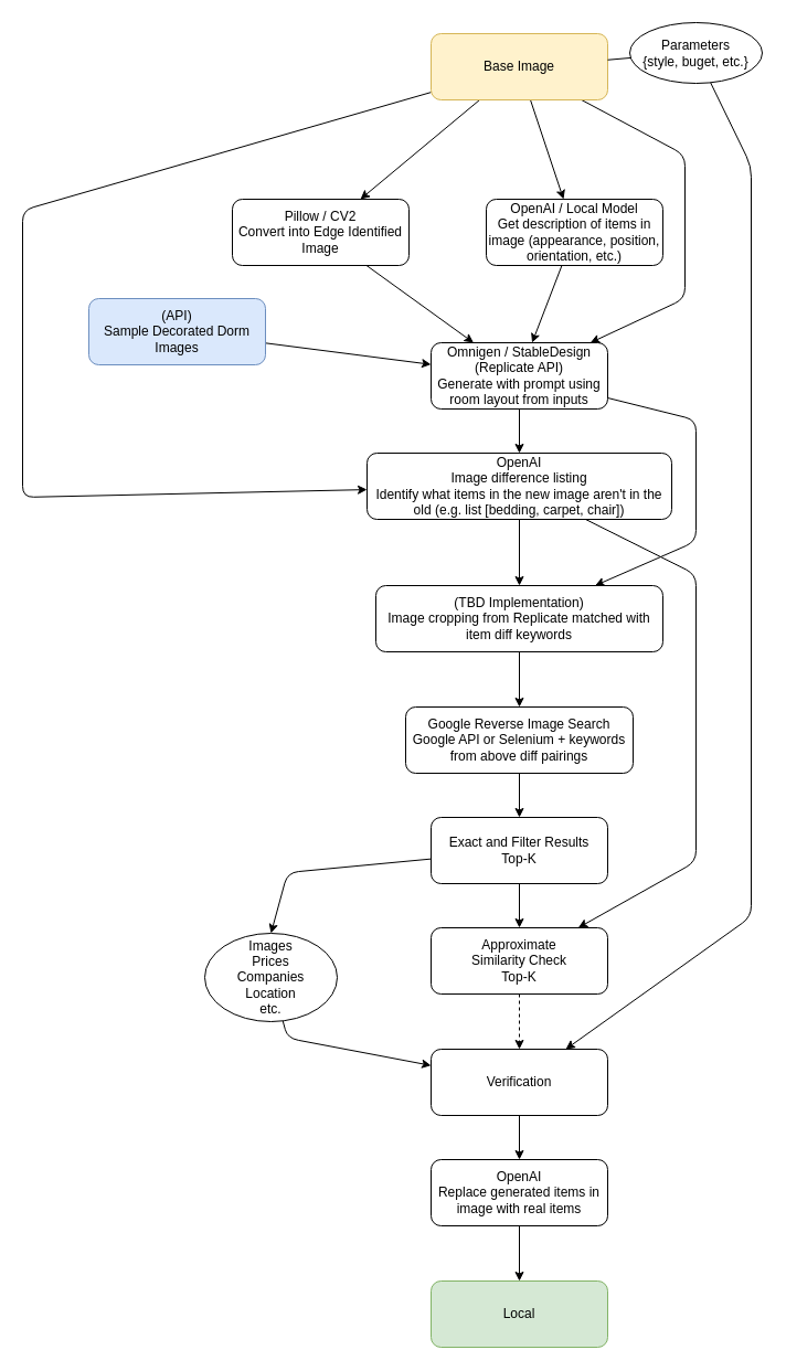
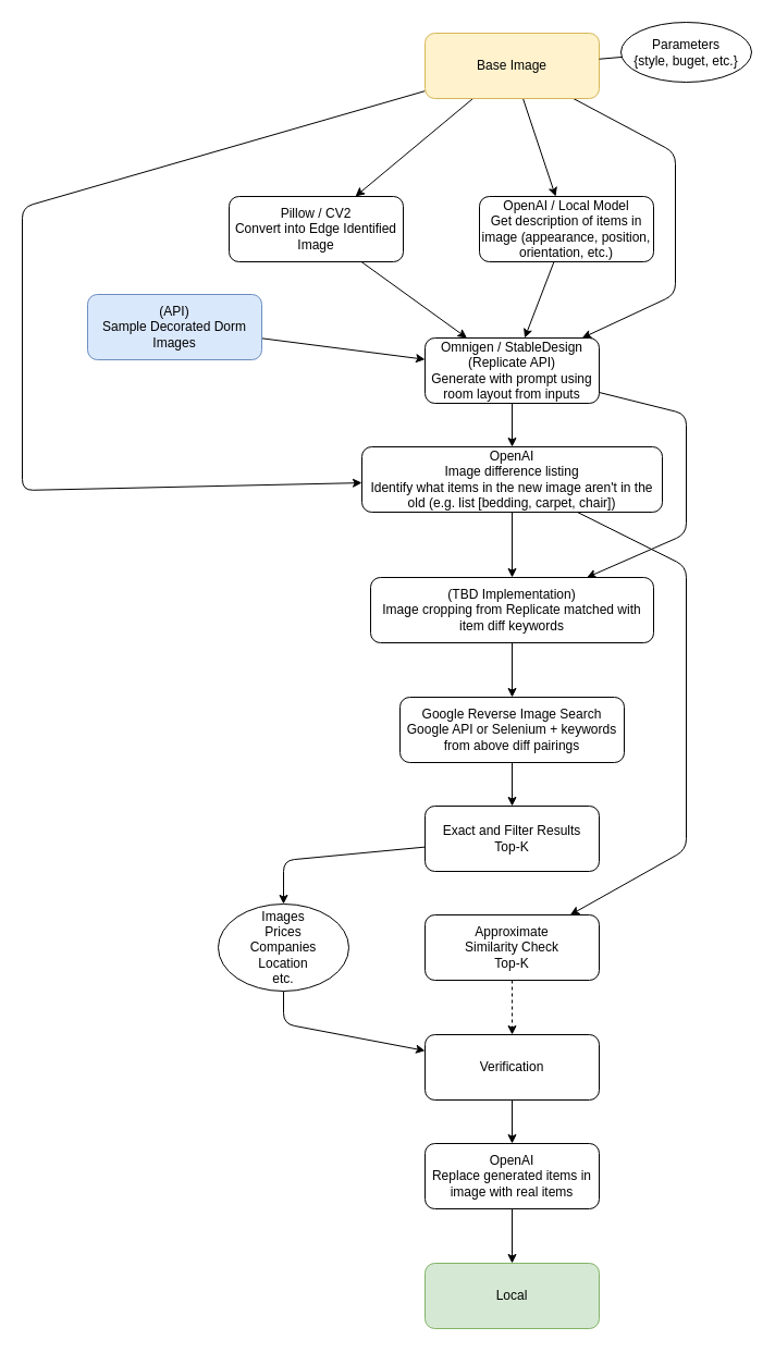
  <mxCell id="0" />
  <mxCell id="1" parent="0" />
  <mxCell id="2" style="edgeStyle=none;html=1;" parent="1" source="6" target="25" edge="1"><mxGeometry relative="1" as="geometry" /></mxCell>
  <mxCell id="3" style="edgeStyle=none;html=1;" parent="1" source="6" target="27" edge="1"><mxGeometry relative="1" as="geometry" /></mxCell>
  <mxCell id="4" style="edgeStyle=none;html=1;" parent="1" source="6" target="30" edge="1"><mxGeometry relative="1" as="geometry"><Array as="points"><mxPoint x="620" y="140" /><mxPoint x="620" y="270" /></Array></mxGeometry></mxCell>
  <mxCell id="5" style="edgeStyle=none;html=1;" parent="1" source="6" target="35" edge="1"><mxGeometry relative="1" as="geometry"><Array as="points"><mxPoint x="20" y="190" /><mxPoint x="20" y="450" /></Array></mxGeometry></mxCell>
  <mxCell id="6" value="Base Image" style="rounded=1;whiteSpace=wrap;html=1;fillColor=#fff2cc;strokeColor=#d6b656;" parent="1" vertex="1"><mxGeometry x="390" y="30" width="160" height="60" as="geometry" /></mxCell>
  <mxCell id="7" style="edgeStyle=none;html=1;" parent="1" source="8" target="11" edge="1"><mxGeometry relative="1" as="geometry" /></mxCell>
  <mxCell id="8" value="Google Reverse Image Search&lt;div&gt;Google API or Selenium + keywords from above diff pairings&lt;/div&gt;" style="rounded=1;whiteSpace=wrap;html=1;" parent="1" vertex="1"><mxGeometry x="367" y="640" width="206" height="60" as="geometry" /></mxCell>
  <mxCell id="9" style="edgeStyle=none;html=1;entryX=0.5;entryY=0;entryDx=0;entryDy=0;" parent="1" source="11" target="13" edge="1"><mxGeometry relative="1" as="geometry"><Array as="points"><mxPoint x="260" y="790" /></Array></mxGeometry></mxCell>
- <mxCell id="10" style="edgeStyle=none;html=1;" parent="1" source="11" target="15" edge="1"><mxGeometry relative="1" as="geometry" /></mxCell>
  <mxCell id="11" value="Exact and Filter Results&lt;div&gt;&lt;span style=&quot;background-color: transparent;&quot;&gt;Top-K&lt;/span&gt;&lt;br&gt;&lt;/div&gt;" style="rounded=1;whiteSpace=wrap;html=1;" parent="1" vertex="1"><mxGeometry x="390" y="740" width="160" height="60" as="geometry" /></mxCell>
  <mxCell id="12" style="edgeStyle=none;html=1;" parent="1" source="13" target="17" edge="1"><mxGeometry relative="1" as="geometry"><Array as="points"><mxPoint x="260" y="940" /></Array></mxGeometry></mxCell>
- <mxCell id="13" value="Images&lt;div&gt;Prices&lt;/div&gt;&lt;div&gt;Companies&lt;/div&gt;&lt;div&gt;Location&lt;/div&gt;&lt;div&gt;etc.&lt;/div&gt;" style="ellipse;whiteSpace=wrap;html=1;" parent="1" vertex="1"><mxGeometry x="185" y="845" width="120" height="80" as="geometry" /></mxCell>
+ <mxCell id="13" value="Images&lt;div&gt;Prices&lt;/div&gt;&lt;div&gt;Companies&lt;/div&gt;&lt;div&gt;Location&lt;/div&gt;&lt;div&gt;etc.&lt;/div&gt;" style="ellipse;whiteSpace=wrap;html=1;" parent="1" vertex="1"><mxGeometry x="200" y="830" width="120" height="80" as="geometry" /></mxCell>
  <mxCell id="14" style="edgeStyle=none;html=1;dashed=1;" parent="1" source="15" target="17" edge="1"><mxGeometry relative="1" as="geometry" /></mxCell>
  <mxCell id="15" value="&lt;div&gt;Approximate&lt;/div&gt;&lt;div&gt;Similarity Check&lt;br&gt;Top-K&lt;/div&gt;" style="rounded=1;whiteSpace=wrap;html=1;" parent="1" vertex="1"><mxGeometry x="390" y="840" width="160" height="60" as="geometry" /></mxCell>
  <mxCell id="16" style="edgeStyle=none;html=1;" parent="1" source="17" target="22" edge="1"><mxGeometry relative="1" as="geometry" /></mxCell>
  <mxCell id="17" value="&lt;div&gt;Verification&lt;/div&gt;" style="rounded=1;whiteSpace=wrap;html=1;" parent="1" vertex="1"><mxGeometry x="390" y="950" width="160" height="60" as="geometry" /></mxCell>
  <mxCell id="18" style="edgeStyle=none;html=1;endArrow=none;endFill=0;" parent="1" source="20" target="6" edge="1"><mxGeometry relative="1" as="geometry" /></mxCell>
- <mxCell id="19" style="edgeStyle=none;html=1;" parent="1" source="20" target="17" edge="1"><mxGeometry relative="1" as="geometry"><Array as="points"><mxPoint x="680" y="150" /><mxPoint x="680" y="830" /></Array></mxGeometry></mxCell>
  <mxCell id="20" value="Parameters&lt;div&gt;{style, buget, etc.}&lt;/div&gt;" style="ellipse;whiteSpace=wrap;html=1;" parent="1" vertex="1"><mxGeometry x="570" y="20" width="120" height="55" as="geometry" /></mxCell>
  <mxCell id="21" style="edgeStyle=none;html=1;" parent="1" source="22" target="23" edge="1"><mxGeometry relative="1" as="geometry" /></mxCell>
  <mxCell id="22" value="OpenAI&lt;div&gt;Replace generated items in image with real items&lt;/div&gt;" style="rounded=1;whiteSpace=wrap;html=1;" parent="1" vertex="1"><mxGeometry x="390" y="1050" width="160" height="60" as="geometry" /></mxCell>
  <mxCell id="23" value="Local" style="rounded=1;whiteSpace=wrap;html=1;fillColor=#d5e8d4;strokeColor=#82b366;" parent="1" vertex="1"><mxGeometry x="390" y="1160" width="160" height="60" as="geometry" /></mxCell>
  <mxCell id="24" style="edgeStyle=none;html=1;" parent="1" source="25" target="30" edge="1"><mxGeometry relative="1" as="geometry" /></mxCell>
  <mxCell id="25" value="&lt;span style=&quot;color: rgb(0, 0, 0);&quot;&gt;Pillow / CV2&lt;/span&gt;&lt;div style=&quot;scrollbar-color: light-dark(#e2e2e2, #4b4b4b)&lt;br/&gt;&#09;&#09;&#09;&#09;&#09;light-dark(#fbfbfb, var(--dark-panel-color));&quot;&gt;Convert into Edge Identified Image&lt;/div&gt;&lt;div&gt;&lt;/div&gt;" style="rounded=1;whiteSpace=wrap;html=1;" parent="1" vertex="1"><mxGeometry x="210" y="180" width="160" height="60" as="geometry" /></mxCell>
  <mxCell id="26" style="edgeStyle=none;html=1;" parent="1" source="27" target="30" edge="1"><mxGeometry relative="1" as="geometry" /></mxCell>
  <mxCell id="27" value="OpenAI / Local Model&lt;div&gt;Get description of items in image (appearance, position, orientation, etc.)&lt;/div&gt;" style="rounded=1;whiteSpace=wrap;html=1;" parent="1" vertex="1"><mxGeometry x="440" y="180" width="160" height="60" as="geometry" /></mxCell>
  <mxCell id="28" style="edgeStyle=none;html=1;" parent="1" source="30" target="35" edge="1"><mxGeometry relative="1" as="geometry" /></mxCell>
  <mxCell id="29" style="edgeStyle=none;html=1;" parent="1" source="30" target="37" edge="1"><mxGeometry relative="1" as="geometry"><Array as="points"><mxPoint x="630" y="380" /><mxPoint x="630" y="490" /></Array></mxGeometry></mxCell>
  <mxCell id="30" value="Omnigen / StableDesign (Replicate API)&lt;div&gt;Generate with prompt using room layout from inputs&lt;/div&gt;" style="rounded=1;whiteSpace=wrap;html=1;" parent="1" vertex="1"><mxGeometry x="390" y="310" width="160" height="60" as="geometry" /></mxCell>
  <mxCell id="31" style="edgeStyle=none;html=1;" parent="1" source="32" target="30" edge="1"><mxGeometry relative="1" as="geometry" /></mxCell>
  <mxCell id="32" value="&lt;div&gt;(API)&lt;/div&gt;Sample Decorated Dorm Images" style="rounded=1;whiteSpace=wrap;html=1;fillColor=#dae8fc;strokeColor=#6c8ebf;" parent="1" vertex="1"><mxGeometry x="80" y="270" width="160" height="60" as="geometry" /></mxCell>
  <mxCell id="33" style="edgeStyle=none;html=1;" parent="1" source="35" target="37" edge="1"><mxGeometry relative="1" as="geometry" /></mxCell>
  <mxCell id="34" style="edgeStyle=none;html=1;" parent="1" source="35" target="15" edge="1"><mxGeometry relative="1" as="geometry"><Array as="points"><mxPoint x="630" y="520" /><mxPoint x="630" y="780" /></Array></mxGeometry></mxCell>
  <mxCell id="35" value="OpenAI&lt;div&gt;Image difference listing&lt;/div&gt;&lt;div&gt;Identify what items in the new image aren't in the old (e.g. list [bedding, carpet, chair])&lt;/div&gt;" style="rounded=1;whiteSpace=wrap;html=1;" parent="1" vertex="1"><mxGeometry x="332" y="410" width="276" height="60" as="geometry" /></mxCell>
  <mxCell id="36" style="edgeStyle=none;html=1;" parent="1" source="37" target="8" edge="1"><mxGeometry relative="1" as="geometry" /></mxCell>
  <mxCell id="37" value="(TBD Implementation)&lt;div&gt;&lt;/div&gt;&lt;div&gt;Image cropping from Replicate matched with item diff keywords&lt;/div&gt;" style="rounded=1;whiteSpace=wrap;html=1;" parent="1" vertex="1"><mxGeometry x="340" y="530" width="260" height="60" as="geometry" /></mxCell>
